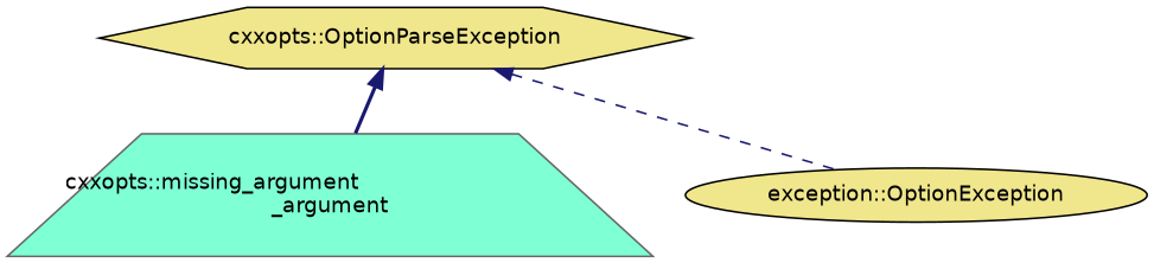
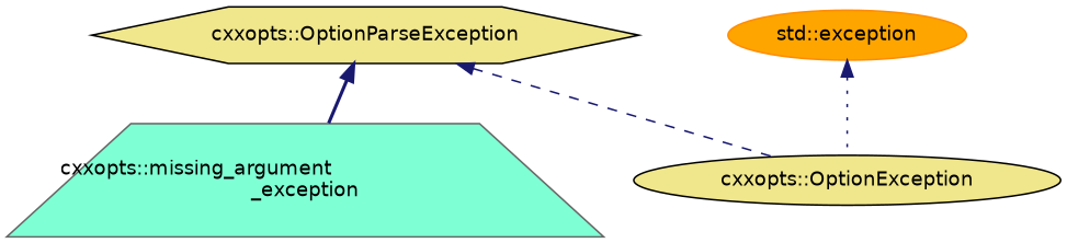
  digraph {
    node [color=black fillcolor=khaki fontname=Helvetica fontsize=12 shape=ellipse style=filled]
    edge [color=midnightblue dir=back fontname=Helvetica fontsize=12 labelfontname=Helvetica labelfontsize=12]
-   n1 [color=gray40 fillcolor=aquamarine fontcolor=black height=0.2 label="cxxopts::missing_argument\l_argument" shape=trapezium width=0.4]
+   n1 [color=gray40 fillcolor=aquamarine fontcolor=black height=0.2 label="cxxopts::missing_argument\l_exception" shape=trapezium width=0.4]
    n2 [height=0.2 label="cxxopts::OptionParseException" shape=hexagon width=0.4]
-   n3 [height=0.2 label="exception::OptionException" width=0.4]
+   n3 [height=0.2 label="cxxopts::OptionException" width=0.4]
+   n4 [color=darkorange fillcolor=orange height=0.2 label="std::exception" width=0.4]
    n2 -> n1 [style=bold]
    n2 -> n3 [style=dashed]
+   n4 -> n3 [style=dotted]
  }
